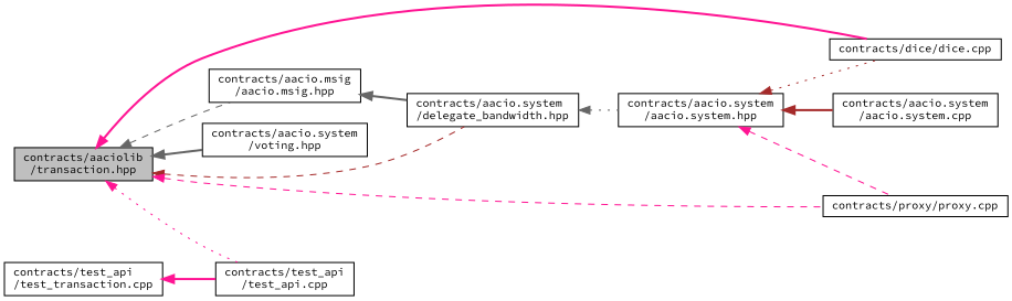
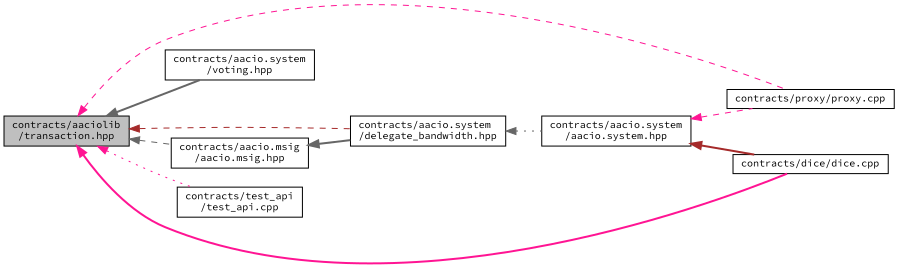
  digraph {
    fontname="Source Code Pro"
    rankdir=LR
    node [color=black fillcolor=white fontname="Source Code Pro" fontsize=10 shape=record style=filled]
    edge [color=deeppink dir=back fontname="Source Code Pro" fontsize=10 labelfontname=Helvetica labelfontsize=10 style=bold]
    n1 [fillcolor=grey75 fontcolor=black height=0.2 label="contracts/aaciolib\l/transaction.hpp" width=0.4]
    n2 [height=0.2 label="contracts/aacio.msig\l/aacio.msig.hpp" width=0.4]
    n3 [height=0.2 label="contracts/aacio.system\l/voting.hpp" width=0.4]
    n4 [height=0.2 label="contracts/aacio.system\l/delegate_bandwidth.hpp" width=0.4]
    n5 [height=0.2 label="contracts/proxy/proxy.cpp" width=0.4]
    n6 [height=0.2 label="contracts/test_api\l/test_api.cpp" width=0.4]
    n7 [height=0.2 label="contracts/dice/dice.cpp" width=0.4]
    n8 [height=0.2 label="contracts/aacio.system\l/aacio.system.hpp" width=0.4]
-   n9 [height=0.2 label="contracts/test_api\l/test_transaction.cpp" width=0.4]
-   n10 [height=0.2 label="contracts/aacio.system\l/aacio.system.cpp" width=0.4]
    n1 -> n2 [color=gray40 style=dashed]
    n1 -> n3 [color=gray40]
    n1 -> n4 [color=brown style=dashed]
    n1 -> n5 [style=dashed]
    n1 -> n6 [style=dotted]
    n1 -> n7
    n2 -> n4 [color=gray40]
    n4 -> n8 [color=gray40 style=dotted]
    n8 -> n5 [style=dashed]
-   n8 -> n7 [color=brown style=dotted]
-   n8 -> n10 [color=brown]
-   n9 -> n6
+   n8 -> n7 [color=brown]
  }
